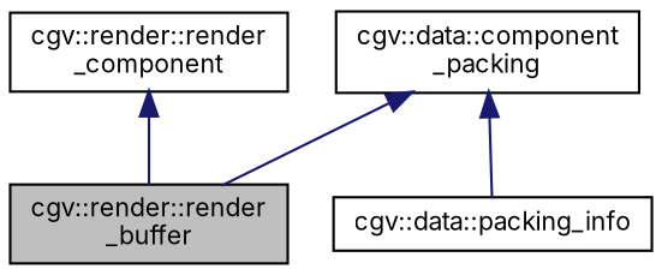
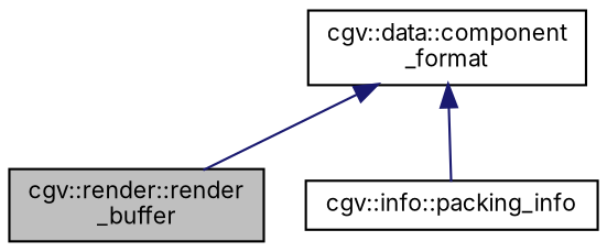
  digraph {
    fontname=Inter
    node [color=black fontname=Inter fontsize=10 shape=record]
    edge [color=midnightblue dir=back fontname=Inter fontsize=10 labelfontname=Helvetica labelfontsize=10 style=solid]
    n1 [fillcolor=grey75 fontcolor=black height=0.2 label="cgv::render::render\l_buffer" style=filled width=0.4]
-   n2 [height=0.2 label="cgv::render::render\l_component" width=0.4]
-   n3 [height=0.2 label="cgv::data::component\l_packing" width=0.4]
-   n4 [height=0.2 label="cgv::data::packing_info" width=0.4]
-   n2 -> n1
+   n3 [height=0.2 label="cgv::data::component\l_format" width=0.4]
+   n4 [height=0.2 label="cgv::info::packing_info" width=0.4]
    n3 -> n1
    n3 -> n4
  }
